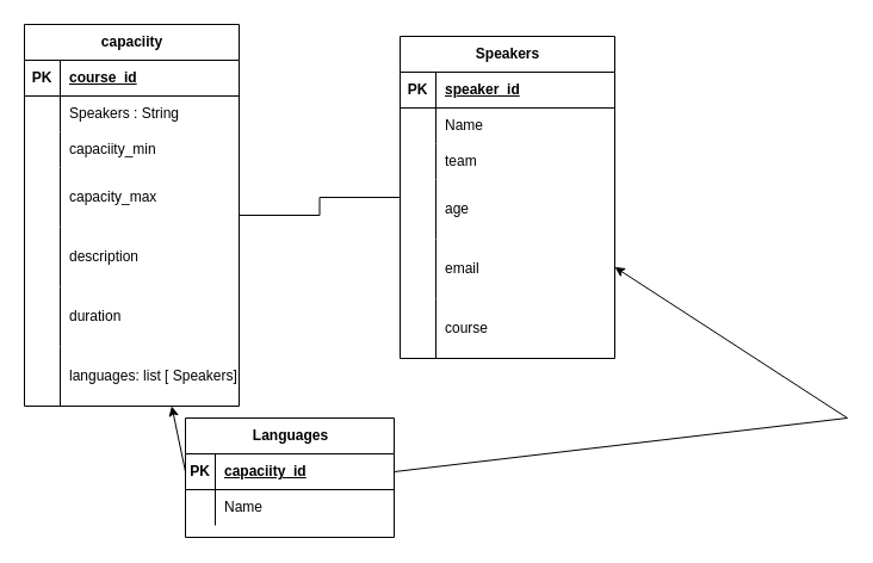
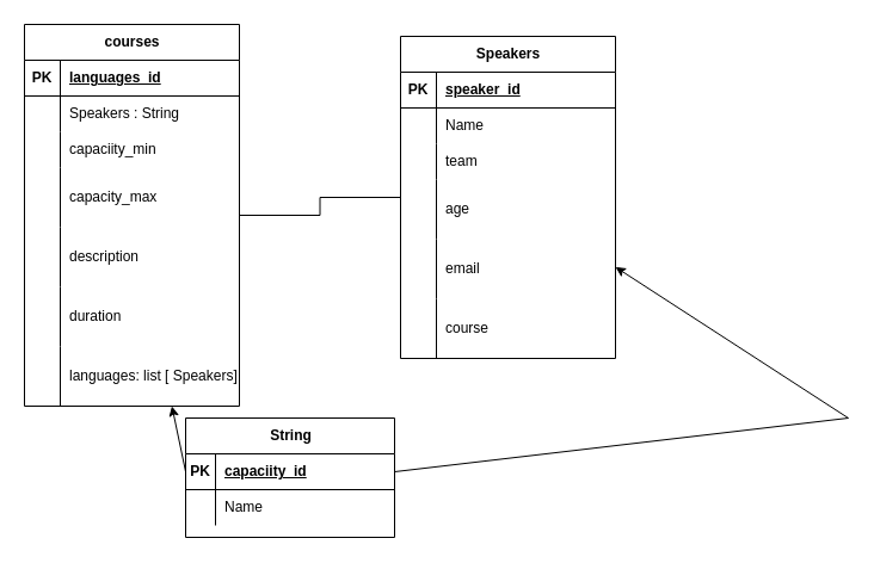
  <mxCell id="0" />
  <mxCell id="1" parent="0" />
  <mxCell id="2" value="" style="edgeStyle=orthogonalEdgeStyle;rounded=0;orthogonalLoop=1;jettySize=auto;html=1;endArrow=none;" edge="1" parent="1" source="3" target="25"><mxGeometry relative="1" as="geometry" /></mxCell>
- <mxCell id="3" value="capaciity" style="shape=table;startSize=30;container=1;collapsible=1;childLayout=tableLayout;fixedRows=1;rowLines=0;fontStyle=1;align=center;resizeLast=1;html=1;" vertex="1" parent="1"><mxGeometry x="20" y="20" width="180" height="320" as="geometry" /></mxCell>
+ <mxCell id="3" value="courses" style="shape=table;startSize=30;container=1;collapsible=1;childLayout=tableLayout;fixedRows=1;rowLines=0;fontStyle=1;align=center;resizeLast=1;html=1;" vertex="1" parent="1"><mxGeometry x="20" y="20" width="180" height="320" as="geometry" /></mxCell>
  <mxCell id="4" value="" style="shape=tableRow;horizontal=0;startSize=0;swimlaneHead=0;swimlaneBody=0;fillColor=none;collapsible=0;dropTarget=0;points=[[0,0.5],[1,0.5]];portConstraint=eastwest;top=0;left=0;right=0;bottom=1;" vertex="1" parent="3"><mxGeometry y="30" width="180" height="30" as="geometry" /></mxCell>
  <mxCell id="5" value="PK" style="shape=partialRectangle;connectable=0;fillColor=none;top=0;left=0;bottom=0;right=0;fontStyle=1;overflow=hidden;whiteSpace=wrap;html=1;" vertex="1" parent="4"><mxGeometry width="30" height="30" as="geometry"><mxRectangle width="30" height="30" as="alternateBounds" /></mxGeometry></mxCell>
- <mxCell id="6" value="course_id" style="shape=partialRectangle;connectable=0;fillColor=none;top=0;left=0;bottom=0;right=0;align=left;spacingLeft=6;fontStyle=5;overflow=hidden;whiteSpace=wrap;html=1;" vertex="1" parent="4"><mxGeometry x="30" width="150" height="30" as="geometry"><mxRectangle width="150" height="30" as="alternateBounds" /></mxGeometry></mxCell>
+ <mxCell id="6" value="languages_id" style="shape=partialRectangle;connectable=0;fillColor=none;top=0;left=0;bottom=0;right=0;align=left;spacingLeft=6;fontStyle=5;overflow=hidden;whiteSpace=wrap;html=1;" vertex="1" parent="4"><mxGeometry x="30" width="150" height="30" as="geometry"><mxRectangle width="150" height="30" as="alternateBounds" /></mxGeometry></mxCell>
  <mxCell id="7" value="" style="shape=tableRow;horizontal=0;startSize=0;swimlaneHead=0;swimlaneBody=0;fillColor=none;collapsible=0;dropTarget=0;points=[[0,0.5],[1,0.5]];portConstraint=eastwest;top=0;left=0;right=0;bottom=0;" vertex="1" parent="3"><mxGeometry y="60" width="180" height="30" as="geometry" /></mxCell>
  <mxCell id="8" value="" style="shape=partialRectangle;connectable=0;fillColor=none;top=0;left=0;bottom=0;right=0;editable=1;overflow=hidden;whiteSpace=wrap;html=1;" vertex="1" parent="7"><mxGeometry width="30" height="30" as="geometry"><mxRectangle width="30" height="30" as="alternateBounds" /></mxGeometry></mxCell>
  <mxCell id="9" value="Speakers : String" style="shape=partialRectangle;connectable=0;fillColor=none;top=0;left=0;bottom=0;right=0;align=left;spacingLeft=6;overflow=hidden;whiteSpace=wrap;html=1;" vertex="1" parent="7"><mxGeometry x="30" width="150" height="30" as="geometry"><mxRectangle width="150" height="30" as="alternateBounds" /></mxGeometry></mxCell>
  <mxCell id="10" value="" style="shape=tableRow;horizontal=0;startSize=0;swimlaneHead=0;swimlaneBody=0;fillColor=none;collapsible=0;dropTarget=0;points=[[0,0.5],[1,0.5]];portConstraint=eastwest;top=0;left=0;right=0;bottom=0;" vertex="1" parent="3"><mxGeometry y="90" width="180" height="30" as="geometry" /></mxCell>
  <mxCell id="11" value="" style="shape=partialRectangle;connectable=0;fillColor=none;top=0;left=0;bottom=0;right=0;editable=1;overflow=hidden;whiteSpace=wrap;html=1;" vertex="1" parent="10"><mxGeometry width="30" height="30" as="geometry"><mxRectangle width="30" height="30" as="alternateBounds" /></mxGeometry></mxCell>
  <mxCell id="12" value="capaciity_min" style="shape=partialRectangle;connectable=0;fillColor=none;top=0;left=0;bottom=0;right=0;align=left;spacingLeft=6;overflow=hidden;whiteSpace=wrap;html=1;" vertex="1" parent="10"><mxGeometry x="30" width="150" height="30" as="geometry"><mxRectangle width="150" height="30" as="alternateBounds" /></mxGeometry></mxCell>
  <mxCell id="13" value="" style="shape=tableRow;horizontal=0;startSize=0;swimlaneHead=0;swimlaneBody=0;fillColor=none;collapsible=0;dropTarget=0;points=[[0,0.5],[1,0.5]];portConstraint=eastwest;top=0;left=0;right=0;bottom=0;" vertex="1" parent="3"><mxGeometry y="120" width="180" height="50" as="geometry" /></mxCell>
  <mxCell id="14" value="" style="shape=partialRectangle;connectable=0;fillColor=none;top=0;left=0;bottom=0;right=0;editable=1;overflow=hidden;whiteSpace=wrap;html=1;" vertex="1" parent="13"><mxGeometry width="30" height="50" as="geometry"><mxRectangle width="30" height="50" as="alternateBounds" /></mxGeometry></mxCell>
  <mxCell id="15" value="capacity_max" style="shape=partialRectangle;connectable=0;fillColor=none;top=0;left=0;bottom=0;right=0;align=left;spacingLeft=6;overflow=hidden;whiteSpace=wrap;html=1;" vertex="1" parent="13"><mxGeometry x="30" width="150" height="50" as="geometry"><mxRectangle width="150" height="50" as="alternateBounds" /></mxGeometry></mxCell>
  <mxCell id="16" value="" style="shape=tableRow;horizontal=0;startSize=0;swimlaneHead=0;swimlaneBody=0;fillColor=none;collapsible=0;dropTarget=0;points=[[0,0.5],[1,0.5]];portConstraint=eastwest;top=0;left=0;right=0;bottom=0;" vertex="1" parent="3"><mxGeometry y="170" width="180" height="50" as="geometry" /></mxCell>
  <mxCell id="17" value="" style="shape=partialRectangle;connectable=0;fillColor=none;top=0;left=0;bottom=0;right=0;editable=1;overflow=hidden;whiteSpace=wrap;html=1;" vertex="1" parent="16"><mxGeometry width="30" height="50" as="geometry"><mxRectangle width="30" height="50" as="alternateBounds" /></mxGeometry></mxCell>
  <mxCell id="18" value="description" style="shape=partialRectangle;connectable=0;fillColor=none;top=0;left=0;bottom=0;right=0;align=left;spacingLeft=6;overflow=hidden;whiteSpace=wrap;html=1;" vertex="1" parent="16"><mxGeometry x="30" width="150" height="50" as="geometry"><mxRectangle width="150" height="50" as="alternateBounds" /></mxGeometry></mxCell>
  <mxCell id="19" value="" style="shape=tableRow;horizontal=0;startSize=0;swimlaneHead=0;swimlaneBody=0;fillColor=none;collapsible=0;dropTarget=0;points=[[0,0.5],[1,0.5]];portConstraint=eastwest;top=0;left=0;right=0;bottom=0;" vertex="1" parent="3"><mxGeometry y="220" width="180" height="50" as="geometry" /></mxCell>
  <mxCell id="20" value="" style="shape=partialRectangle;connectable=0;fillColor=none;top=0;left=0;bottom=0;right=0;editable=1;overflow=hidden;whiteSpace=wrap;html=1;" vertex="1" parent="19"><mxGeometry width="30" height="50" as="geometry"><mxRectangle width="30" height="50" as="alternateBounds" /></mxGeometry></mxCell>
  <mxCell id="21" value="duration" style="shape=partialRectangle;connectable=0;fillColor=none;top=0;left=0;bottom=0;right=0;align=left;spacingLeft=6;overflow=hidden;whiteSpace=wrap;html=1;" vertex="1" parent="19"><mxGeometry x="30" width="150" height="50" as="geometry"><mxRectangle width="150" height="50" as="alternateBounds" /></mxGeometry></mxCell>
  <mxCell id="22" value="" style="shape=tableRow;horizontal=0;startSize=0;swimlaneHead=0;swimlaneBody=0;fillColor=none;collapsible=0;dropTarget=0;points=[[0,0.5],[1,0.5]];portConstraint=eastwest;top=0;left=0;right=0;bottom=0;" vertex="1" parent="3"><mxGeometry y="270" width="180" height="50" as="geometry" /></mxCell>
  <mxCell id="23" value="" style="shape=partialRectangle;connectable=0;fillColor=none;top=0;left=0;bottom=0;right=0;editable=1;overflow=hidden;whiteSpace=wrap;html=1;" vertex="1" parent="22"><mxGeometry width="30" height="50" as="geometry"><mxRectangle width="30" height="50" as="alternateBounds" /></mxGeometry></mxCell>
  <mxCell id="24" value="languages: list [ Speakers]" style="shape=partialRectangle;connectable=0;fillColor=none;top=0;left=0;bottom=0;right=0;align=left;spacingLeft=6;overflow=hidden;whiteSpace=wrap;html=1;" vertex="1" parent="22"><mxGeometry x="30" width="150" height="50" as="geometry"><mxRectangle width="150" height="50" as="alternateBounds" /></mxGeometry></mxCell>
  <mxCell id="25" value="Speakers" style="shape=table;startSize=30;container=1;collapsible=1;childLayout=tableLayout;fixedRows=1;rowLines=0;fontStyle=1;align=center;resizeLast=1;html=1;" vertex="1" parent="1"><mxGeometry x="335" y="30" width="180" height="270" as="geometry" /></mxCell>
  <mxCell id="26" value="" style="shape=tableRow;horizontal=0;startSize=0;swimlaneHead=0;swimlaneBody=0;fillColor=none;collapsible=0;dropTarget=0;points=[[0,0.5],[1,0.5]];portConstraint=eastwest;top=0;left=0;right=0;bottom=1;" vertex="1" parent="25"><mxGeometry y="30" width="180" height="30" as="geometry" /></mxCell>
  <mxCell id="27" value="PK" style="shape=partialRectangle;connectable=0;fillColor=none;top=0;left=0;bottom=0;right=0;fontStyle=1;overflow=hidden;whiteSpace=wrap;html=1;" vertex="1" parent="26"><mxGeometry width="30" height="30" as="geometry"><mxRectangle width="30" height="30" as="alternateBounds" /></mxGeometry></mxCell>
  <mxCell id="28" value="speaker_id" style="shape=partialRectangle;connectable=0;fillColor=none;top=0;left=0;bottom=0;right=0;align=left;spacingLeft=6;fontStyle=5;overflow=hidden;whiteSpace=wrap;html=1;" vertex="1" parent="26"><mxGeometry x="30" width="150" height="30" as="geometry"><mxRectangle width="150" height="30" as="alternateBounds" /></mxGeometry></mxCell>
  <mxCell id="29" value="" style="shape=tableRow;horizontal=0;startSize=0;swimlaneHead=0;swimlaneBody=0;fillColor=none;collapsible=0;dropTarget=0;points=[[0,0.5],[1,0.5]];portConstraint=eastwest;top=0;left=0;right=0;bottom=0;" vertex="1" parent="25"><mxGeometry y="60" width="180" height="30" as="geometry" /></mxCell>
  <mxCell id="30" value="" style="shape=partialRectangle;connectable=0;fillColor=none;top=0;left=0;bottom=0;right=0;editable=1;overflow=hidden;whiteSpace=wrap;html=1;" vertex="1" parent="29"><mxGeometry width="30" height="30" as="geometry"><mxRectangle width="30" height="30" as="alternateBounds" /></mxGeometry></mxCell>
  <mxCell id="31" value="Name" style="shape=partialRectangle;connectable=0;fillColor=none;top=0;left=0;bottom=0;right=0;align=left;spacingLeft=6;overflow=hidden;whiteSpace=wrap;html=1;" vertex="1" parent="29"><mxGeometry x="30" width="150" height="30" as="geometry"><mxRectangle width="150" height="30" as="alternateBounds" /></mxGeometry></mxCell>
  <mxCell id="32" value="" style="shape=tableRow;horizontal=0;startSize=0;swimlaneHead=0;swimlaneBody=0;fillColor=none;collapsible=0;dropTarget=0;points=[[0,0.5],[1,0.5]];portConstraint=eastwest;top=0;left=0;right=0;bottom=0;" vertex="1" parent="25"><mxGeometry y="90" width="180" height="30" as="geometry" /></mxCell>
  <mxCell id="33" value="" style="shape=partialRectangle;connectable=0;fillColor=none;top=0;left=0;bottom=0;right=0;editable=1;overflow=hidden;whiteSpace=wrap;html=1;" vertex="1" parent="32"><mxGeometry width="30" height="30" as="geometry"><mxRectangle width="30" height="30" as="alternateBounds" /></mxGeometry></mxCell>
  <mxCell id="34" value="team" style="shape=partialRectangle;connectable=0;fillColor=none;top=0;left=0;bottom=0;right=0;align=left;spacingLeft=6;overflow=hidden;whiteSpace=wrap;html=1;" vertex="1" parent="32"><mxGeometry x="30" width="150" height="30" as="geometry"><mxRectangle width="150" height="30" as="alternateBounds" /></mxGeometry></mxCell>
  <mxCell id="35" value="" style="shape=tableRow;horizontal=0;startSize=0;swimlaneHead=0;swimlaneBody=0;fillColor=none;collapsible=0;dropTarget=0;points=[[0,0.5],[1,0.5]];portConstraint=eastwest;top=0;left=0;right=0;bottom=0;" vertex="1" parent="25"><mxGeometry y="120" width="180" height="50" as="geometry" /></mxCell>
  <mxCell id="36" value="" style="shape=partialRectangle;connectable=0;fillColor=none;top=0;left=0;bottom=0;right=0;editable=1;overflow=hidden;whiteSpace=wrap;html=1;" vertex="1" parent="35"><mxGeometry width="30" height="50" as="geometry"><mxRectangle width="30" height="50" as="alternateBounds" /></mxGeometry></mxCell>
  <mxCell id="37" value="age" style="shape=partialRectangle;connectable=0;fillColor=none;top=0;left=0;bottom=0;right=0;align=left;spacingLeft=6;overflow=hidden;whiteSpace=wrap;html=1;" vertex="1" parent="35"><mxGeometry x="30" width="150" height="50" as="geometry"><mxRectangle width="150" height="50" as="alternateBounds" /></mxGeometry></mxCell>
  <mxCell id="38" value="" style="shape=tableRow;horizontal=0;startSize=0;swimlaneHead=0;swimlaneBody=0;fillColor=none;collapsible=0;dropTarget=0;points=[[0,0.5],[1,0.5]];portConstraint=eastwest;top=0;left=0;right=0;bottom=0;" vertex="1" parent="25"><mxGeometry y="170" width="180" height="50" as="geometry" /></mxCell>
  <mxCell id="39" value="" style="shape=partialRectangle;connectable=0;fillColor=none;top=0;left=0;bottom=0;right=0;editable=1;overflow=hidden;whiteSpace=wrap;html=1;" vertex="1" parent="38"><mxGeometry width="30" height="50" as="geometry"><mxRectangle width="30" height="50" as="alternateBounds" /></mxGeometry></mxCell>
  <mxCell id="40" value="email" style="shape=partialRectangle;connectable=0;fillColor=none;top=0;left=0;bottom=0;right=0;align=left;spacingLeft=6;overflow=hidden;whiteSpace=wrap;html=1;" vertex="1" parent="38"><mxGeometry x="30" width="150" height="50" as="geometry"><mxRectangle width="150" height="50" as="alternateBounds" /></mxGeometry></mxCell>
  <mxCell id="41" value="" style="shape=tableRow;horizontal=0;startSize=0;swimlaneHead=0;swimlaneBody=0;fillColor=none;collapsible=0;dropTarget=0;points=[[0,0.5],[1,0.5]];portConstraint=eastwest;top=0;left=0;right=0;bottom=0;" vertex="1" parent="25"><mxGeometry y="220" width="180" height="50" as="geometry" /></mxCell>
  <mxCell id="42" value="" style="shape=partialRectangle;connectable=0;fillColor=none;top=0;left=0;bottom=0;right=0;editable=1;overflow=hidden;whiteSpace=wrap;html=1;" vertex="1" parent="41"><mxGeometry width="30" height="50" as="geometry"><mxRectangle width="30" height="50" as="alternateBounds" /></mxGeometry></mxCell>
  <mxCell id="43" value="course" style="shape=partialRectangle;connectable=0;fillColor=none;top=0;left=0;bottom=0;right=0;align=left;spacingLeft=6;overflow=hidden;whiteSpace=wrap;html=1;" vertex="1" parent="41"><mxGeometry x="30" width="150" height="50" as="geometry"><mxRectangle width="150" height="50" as="alternateBounds" /></mxGeometry></mxCell>
- <mxCell id="44" value="Languages" style="shape=table;startSize=30;container=1;collapsible=1;childLayout=tableLayout;fixedRows=1;rowLines=0;fontStyle=1;align=center;resizeLast=1;html=1;" vertex="1" parent="1"><mxGeometry x="155" y="350" width="175" height="100" as="geometry" /></mxCell>
+ <mxCell id="44" value="String" style="shape=table;startSize=30;container=1;collapsible=1;childLayout=tableLayout;fixedRows=1;rowLines=0;fontStyle=1;align=center;resizeLast=1;html=1;" vertex="1" parent="1"><mxGeometry x="155" y="350" width="175" height="100" as="geometry" /></mxCell>
  <mxCell id="45" value="" style="shape=tableRow;horizontal=0;startSize=0;swimlaneHead=0;swimlaneBody=0;fillColor=none;collapsible=0;dropTarget=0;points=[[0,0.5],[1,0.5]];portConstraint=eastwest;top=0;left=0;right=0;bottom=1;" vertex="1" parent="44"><mxGeometry y="30" width="175" height="30" as="geometry" /></mxCell>
  <mxCell id="46" value="PK" style="shape=partialRectangle;connectable=0;fillColor=none;top=0;left=0;bottom=0;right=0;fontStyle=1;overflow=hidden;whiteSpace=wrap;html=1;" vertex="1" parent="45"><mxGeometry width="25" height="30" as="geometry"><mxRectangle width="25" height="30" as="alternateBounds" /></mxGeometry></mxCell>
  <mxCell id="47" value="capaciity_id" style="shape=partialRectangle;connectable=0;fillColor=none;top=0;left=0;bottom=0;right=0;align=left;spacingLeft=6;fontStyle=5;overflow=hidden;whiteSpace=wrap;html=1;" vertex="1" parent="45"><mxGeometry x="25" width="150" height="30" as="geometry"><mxRectangle width="150" height="30" as="alternateBounds" /></mxGeometry></mxCell>
  <mxCell id="48" value="" style="shape=tableRow;horizontal=0;startSize=0;swimlaneHead=0;swimlaneBody=0;fillColor=none;collapsible=0;dropTarget=0;points=[[0,0.5],[1,0.5]];portConstraint=eastwest;top=0;left=0;right=0;bottom=0;" vertex="1" parent="44"><mxGeometry y="60" width="175" height="30" as="geometry" /></mxCell>
  <mxCell id="49" value="" style="shape=partialRectangle;connectable=0;fillColor=none;top=0;left=0;bottom=0;right=0;editable=1;overflow=hidden;whiteSpace=wrap;html=1;" vertex="1" parent="48"><mxGeometry width="25" height="30" as="geometry"><mxRectangle width="25" height="30" as="alternateBounds" /></mxGeometry></mxCell>
  <mxCell id="50" value="Name" style="shape=partialRectangle;connectable=0;fillColor=none;top=0;left=0;bottom=0;right=0;align=left;spacingLeft=6;overflow=hidden;whiteSpace=wrap;html=1;" vertex="1" parent="48"><mxGeometry x="25" width="150" height="30" as="geometry"><mxRectangle width="150" height="30" as="alternateBounds" /></mxGeometry></mxCell>
  <mxCell id="51" value="" style="endArrow=classic;html=1;rounded=0;exitX=1;exitY=0.5;exitDx=0;exitDy=0;" edge="1" parent="1" source="45" target="25"><mxGeometry width="50" height="50" relative="1" as="geometry"><mxPoint x="220" y="340" as="sourcePoint" /><mxPoint x="410" y="330" as="targetPoint" /><Array as="points"><mxPoint x="710" y="350" /></Array></mxGeometry></mxCell>
  <mxCell id="52" value="" style="endArrow=classic;html=1;rounded=0;exitX=0;exitY=0.5;exitDx=0;exitDy=0;" edge="1" parent="1" source="45" target="3"><mxGeometry width="50" height="50" relative="1" as="geometry"><mxPoint x="290" y="340" as="sourcePoint" /><mxPoint x="240" y="290" as="targetPoint" /></mxGeometry></mxCell>
